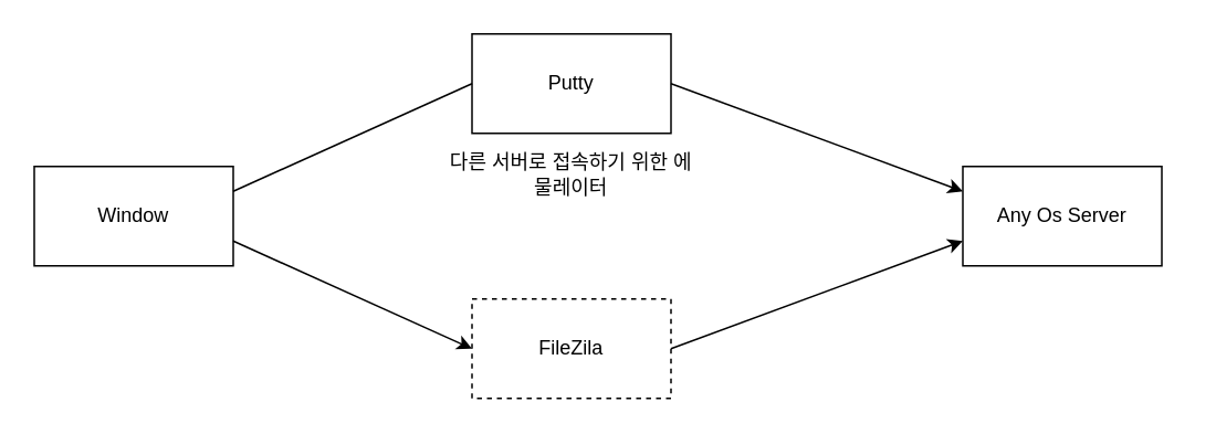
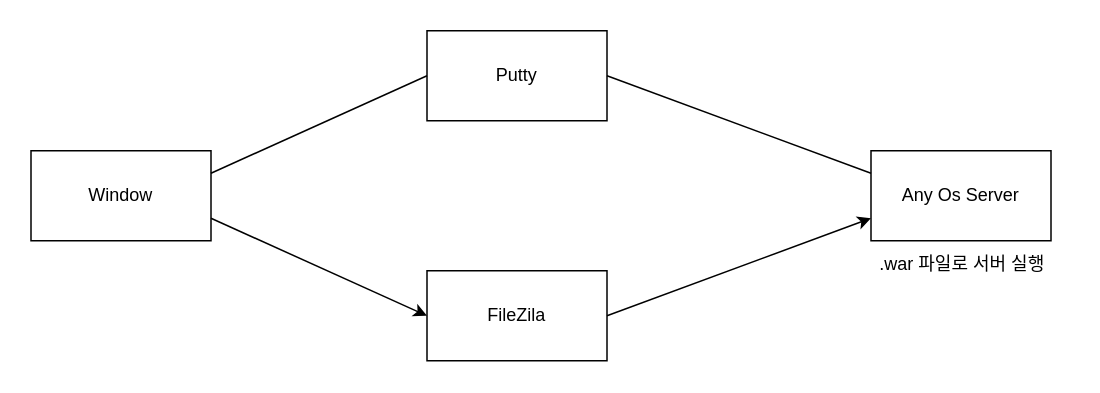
  <mxCell id="0" />
  <mxCell id="1" parent="0" />
  <mxCell id="2" value="Window" style="rounded=0;whiteSpace=wrap;html=1;" vertex="1" parent="1"><mxGeometry x="20" y="100" width="120" height="60" as="geometry" /></mxCell>
  <mxCell id="3" value="Any Os Server" style="rounded=0;whiteSpace=wrap;html=1;" vertex="1" parent="1"><mxGeometry x="580" y="100" width="120" height="60" as="geometry" /></mxCell>
  <mxCell id="4" value="Putty" style="rounded=0;whiteSpace=wrap;html=1;" vertex="1" parent="1"><mxGeometry x="284" y="20" width="120" height="60" as="geometry" /></mxCell>
- <mxCell id="5" value="FileZila" style="rounded=0;whiteSpace=wrap;html=1;dashed=1;" vertex="1" parent="1"><mxGeometry x="284" y="180" width="120" height="60" as="geometry" /></mxCell>
- <mxCell id="6" value="다른 서버로 접속하기 위한 에물레이터&lt;br&gt;" style="text;html=1;strokeColor=none;fillColor=none;align=center;verticalAlign=middle;whiteSpace=wrap;rounded=0;" vertex="1" parent="1"><mxGeometry x="266" y="90" width="156" height="30" as="geometry" /></mxCell>
+ <mxCell id="5" value="FileZila" style="rounded=0;whiteSpace=wrap;html=1;" vertex="1" parent="1"><mxGeometry x="284" y="180" width="120" height="60" as="geometry" /></mxCell>
  <mxCell id="7" value="" style="endArrow=classic;html=1;rounded=0;entryX=0;entryY=0.5;entryDx=0;entryDy=0;exitX=1;exitY=0.75;exitDx=0;exitDy=0;" edge="1" parent="1" source="2" target="5"><mxGeometry width="50" height="50" relative="1" as="geometry"><mxPoint x="180" y="230" as="sourcePoint" /><mxPoint x="230" y="180" as="targetPoint" /></mxGeometry></mxCell>
  <mxCell id="8" value="" style="endArrow=none;html=1;rounded=0;exitX=1;exitY=0.25;exitDx=0;exitDy=0;entryX=0;entryY=0.5;entryDx=0;entryDy=0;" edge="1" parent="1" source="2" target="4"><mxGeometry width="50" height="50" relative="1" as="geometry"><mxPoint x="220" y="120" as="sourcePoint" /><mxPoint x="270" y="70" as="targetPoint" /></mxGeometry></mxCell>
- <mxCell id="9" value="" style="endArrow=classic;html=1;rounded=0;exitX=1;exitY=0.5;exitDx=0;exitDy=0;entryX=0;entryY=0.25;entryDx=0;entryDy=0;" edge="1" parent="1" source="4" target="3"><mxGeometry width="50" height="50" relative="1" as="geometry"><mxPoint x="450" y="60" as="sourcePoint" /><mxPoint x="500" y="10" as="targetPoint" /></mxGeometry></mxCell>
+ <mxCell id="9" value="" style="endArrow=none;html=1;rounded=0;exitX=1;exitY=0.5;exitDx=0;exitDy=0;entryX=0;entryY=0.25;entryDx=0;entryDy=0;" edge="1" parent="1" source="4" target="3"><mxGeometry width="50" height="50" relative="1" as="geometry"><mxPoint x="450" y="60" as="sourcePoint" /><mxPoint x="500" y="10" as="targetPoint" /></mxGeometry></mxCell>
  <mxCell id="10" value="" style="endArrow=classic;html=1;rounded=0;exitX=1;exitY=0.5;exitDx=0;exitDy=0;entryX=0;entryY=0.75;entryDx=0;entryDy=0;" edge="1" parent="1" source="5" target="3"><mxGeometry width="50" height="50" relative="1" as="geometry"><mxPoint x="480" y="230" as="sourcePoint" /><mxPoint x="530" y="180" as="targetPoint" /></mxGeometry></mxCell>
+ <mxCell id="11" value=".war 파일로 서버 실행" style="text;html=1;strokeColor=none;fillColor=none;align=center;verticalAlign=middle;whiteSpace=wrap;rounded=0;" vertex="1" parent="1"><mxGeometry x="571" y="161" width="140" height="30" as="geometry" /></mxCell>
